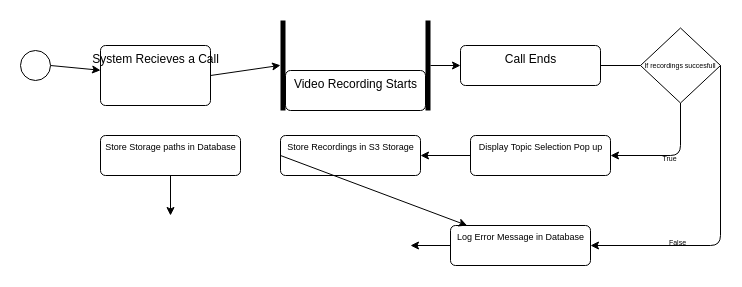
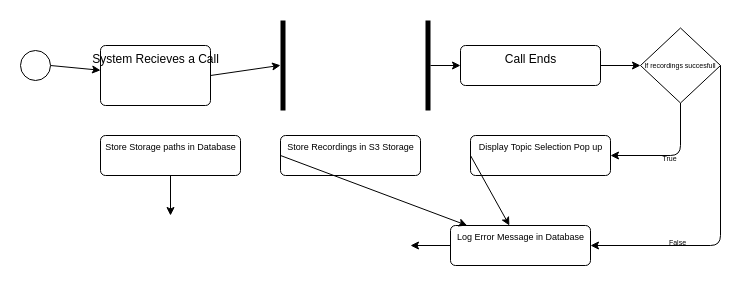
  <mxCell id="0" />
  <mxCell id="1" parent="0" />
  <mxCell id="2" style="edgeStyle=none;html=1;exitX=1;exitY=0.5;exitDx=0;exitDy=0;" edge="1" parent="1" target="4"><mxGeometry relative="1" as="geometry"><mxPoint x="50" y="65" as="sourcePoint" /></mxGeometry></mxCell>
  <mxCell id="3" style="edgeStyle=none;html=1;exitX=1;exitY=0.5;exitDx=0;exitDy=0;entryX=0;entryY=0.498;entryDx=0;entryDy=0;entryPerimeter=0;" edge="1" parent="1" source="4" target="6"><mxGeometry relative="1" as="geometry" /></mxCell>
  <mxCell id="4" value="System Recieves a Call" style="html=1;align=center;verticalAlign=top;rounded=1;absoluteArcSize=1;arcSize=10;dashed=0;fillColor=none;" vertex="1" parent="1"><mxGeometry x="100" y="45" width="110" height="60" as="geometry" /></mxCell>
- <mxCell id="5" value="Video Recording Starts&lt;br&gt;" style="html=1;align=center;verticalAlign=top;rounded=1;absoluteArcSize=1;arcSize=10;dashed=0;fillColor=none;" vertex="1" parent="1"><mxGeometry x="285" y="70" width="140" height="40" as="geometry" /></mxCell>
  <mxCell id="6" value="" style="html=1;points=[];perimeter=orthogonalPerimeter;fillColor=#000000;strokeColor=none;" vertex="1" parent="1"><mxGeometry x="280" y="20" width="5" height="90" as="geometry" /></mxCell>
  <mxCell id="7" value="" style="edgeStyle=none;html=1;" edge="1" parent="1" source="8" target="10"><mxGeometry relative="1" as="geometry" /></mxCell>
  <mxCell id="8" value="" style="html=1;points=[];perimeter=orthogonalPerimeter;fillColor=#000000;strokeColor=none;" vertex="1" parent="1"><mxGeometry x="425" y="20" width="5" height="90" as="geometry" /></mxCell>
- <mxCell id="9" style="edgeStyle=none;html=1;exitX=1;exitY=0.5;exitDx=0;exitDy=0;entryX=0;entryY=0.5;entryDx=0;entryDy=0;fontSize=7;endArrow=none;" edge="1" parent="1" source="10" target="15"><mxGeometry relative="1" as="geometry" /></mxCell>
+ <mxCell id="9" style="edgeStyle=none;html=1;exitX=1;exitY=0.5;exitDx=0;exitDy=0;entryX=0;entryY=0.5;entryDx=0;entryDy=0;fontSize=7;" edge="1" parent="1" source="10" target="15"><mxGeometry relative="1" as="geometry" /></mxCell>
  <mxCell id="10" value="Call Ends&lt;br&gt;" style="html=1;align=center;verticalAlign=top;rounded=1;absoluteArcSize=1;arcSize=10;dashed=0;fillColor=none;" vertex="1" parent="1"><mxGeometry x="460" y="45" width="140" height="40" as="geometry" /></mxCell>
  <mxCell id="11" style="edgeStyle=none;html=1;exitX=0.5;exitY=1;exitDx=0;exitDy=0;fontSize=7;" edge="1" parent="1" source="15"><mxGeometry relative="1" as="geometry"><mxPoint x="610" y="155" as="targetPoint" /><Array as="points"><mxPoint x="680" y="155" /></Array></mxGeometry></mxCell>
  <mxCell id="12" value="True" style="edgeLabel;html=1;align=center;verticalAlign=middle;resizable=0;points=[];fontSize=7;labelBackgroundColor=none;" vertex="1" connectable="0" parent="11"><mxGeometry x="0.045" y="3" relative="1" as="geometry"><mxPoint as="offset" /></mxGeometry></mxCell>
  <mxCell id="13" style="edgeStyle=none;html=1;exitX=1;exitY=0.5;exitDx=0;exitDy=0;fontSize=7;" edge="1" parent="1" source="15"><mxGeometry relative="1" as="geometry"><mxPoint x="590" y="245" as="targetPoint" /><Array as="points"><mxPoint x="720" y="245" /></Array></mxGeometry></mxCell>
  <mxCell id="14" value="False" style="edgeLabel;html=1;align=center;verticalAlign=middle;resizable=0;points=[];fontSize=7;labelBackgroundColor=none;" vertex="1" connectable="0" parent="13"><mxGeometry x="0.447" y="-3" relative="1" as="geometry"><mxPoint as="offset" /></mxGeometry></mxCell>
  <mxCell id="15" value="If recordings succesfull" style="rhombus;fillColor=none;fontSize=7;" vertex="1" parent="1"><mxGeometry x="640" y="27.5" width="80" height="75" as="geometry" /></mxCell>
  <mxCell id="16" style="edgeStyle=none;html=1;exitX=0;exitY=0.5;exitDx=0;exitDy=0;entryX=1;entryY=0.5;entryDx=0;entryDy=0;fontSize=9;" edge="1" parent="1" source="17" target="20"><mxGeometry relative="1" as="geometry" /></mxCell>
  <mxCell id="17" value="&lt;font style=&quot;font-size: 9px&quot;&gt;Log Error Message in Database&lt;/font&gt;" style="html=1;align=center;verticalAlign=top;rounded=1;absoluteArcSize=1;arcSize=10;dashed=0;fontSize=7;fillColor=none;" vertex="1" parent="1"><mxGeometry x="450" y="225" width="140" height="40" as="geometry" /></mxCell>
- <mxCell id="18" style="edgeStyle=none;html=1;exitX=0;exitY=0.5;exitDx=0;exitDy=0;fontSize=9;entryX=1;entryY=0.5;entryDx=0;entryDy=0;" edge="1" parent="1" source="19" target="22"><mxGeometry relative="1" as="geometry"><mxPoint x="380" y="155.2" as="targetPoint" /></mxGeometry></mxCell>
+ <mxCell id="18" style="edgeStyle=none;html=1;exitX=0;exitY=0.5;exitDx=0;exitDy=0;fontSize=9;" edge="1" parent="1" source="19" target="17"><mxGeometry relative="1" as="geometry"><mxPoint x="380" y="155.2" as="targetPoint" /></mxGeometry></mxCell>
  <mxCell id="19" value="&lt;font style=&quot;font-size: 9px&quot;&gt;Display Topic Selection Pop up&lt;/font&gt;" style="html=1;align=center;verticalAlign=top;rounded=1;absoluteArcSize=1;arcSize=10;dashed=0;fontSize=7;fillColor=none;" vertex="1" parent="1"><mxGeometry x="470" y="135" width="140" height="40" as="geometry" /></mxCell>
  <mxCell id="20" value="" style="ellipse;html=1;shape=endState;fillColor=#FFFFFF;strokeColor=#FFFFFF;fontSize=9;" vertex="1" parent="1"><mxGeometry x="380" y="230" width="30" height="30" as="geometry" /></mxCell>
  <mxCell id="21" style="edgeStyle=none;html=1;exitX=0;exitY=0.5;exitDx=0;exitDy=0;fontSize=9;" edge="1" parent="1" source="22" target="17"><mxGeometry relative="1" as="geometry" /></mxCell>
  <mxCell id="22" value="&lt;font&gt;&lt;font style=&quot;font-size: 9px&quot;&gt;Store Recordings in S3 Storage&lt;/font&gt;&lt;br&gt;&lt;/font&gt;" style="html=1;align=center;verticalAlign=top;rounded=1;absoluteArcSize=1;arcSize=10;dashed=0;fontSize=7;fillColor=none;" vertex="1" parent="1"><mxGeometry x="280" y="135" width="140" height="40" as="geometry" /></mxCell>
  <mxCell id="23" style="edgeStyle=none;html=1;exitX=0.5;exitY=1;exitDx=0;exitDy=0;entryX=0.5;entryY=0;entryDx=0;entryDy=0;fontSize=9;" edge="1" parent="1" source="24" target="25"><mxGeometry relative="1" as="geometry" /></mxCell>
  <mxCell id="24" value="&lt;font style=&quot;font-size: 9px&quot;&gt;Store Storage paths in Database&lt;/font&gt;" style="html=1;align=center;verticalAlign=top;rounded=1;absoluteArcSize=1;arcSize=10;dashed=0;fontSize=7;fillColor=none;" vertex="1" parent="1"><mxGeometry x="100" y="135" width="140" height="40" as="geometry" /></mxCell>
  <mxCell id="25" value="" style="ellipse;html=1;shape=endState;fillColor=#FFFFFF;strokeColor=#FFFFFF;fontSize=9;" vertex="1" parent="1"><mxGeometry x="155" y="215" width="30" height="30" as="geometry" /></mxCell>
  <mxCell id="26" value="" style="ellipse;fillColor=#ffffff;strokeColor=#000000;labelBackgroundColor=none;fontSize=9;" vertex="1" parent="1"><mxGeometry x="20" y="50" width="30" height="30" as="geometry" /></mxCell>
